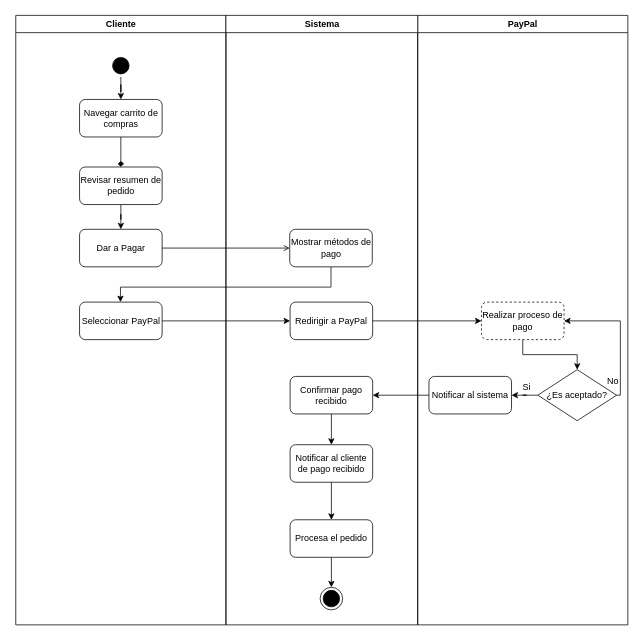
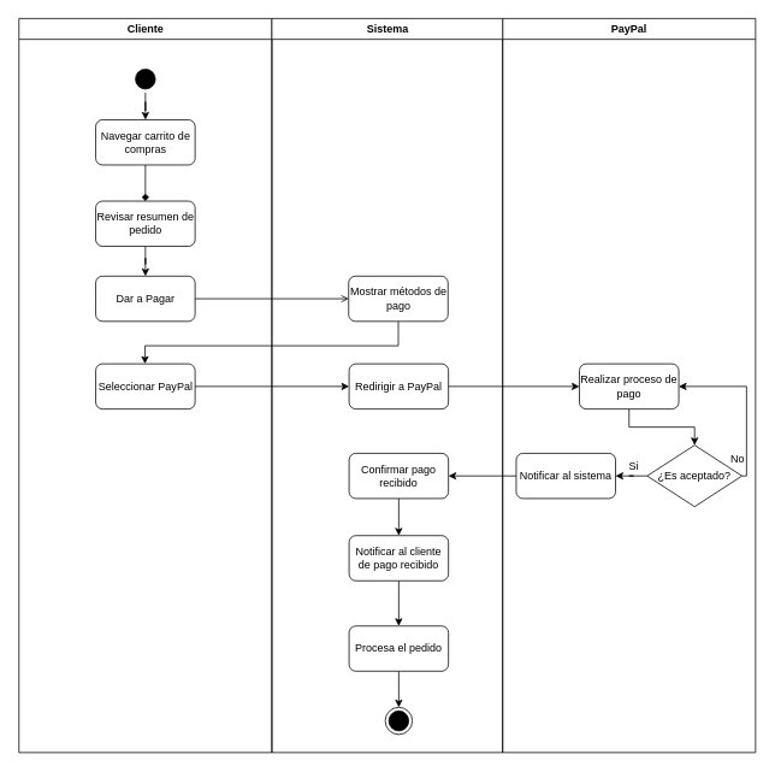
  <mxCell id="0" />
  <mxCell id="1" parent="0" />
  <mxCell id="2" value="Cliente" style="swimlane;whiteSpace=wrap" parent="1" vertex="1"><mxGeometry x="20.5" y="20" width="280" height="812" as="geometry" /></mxCell>
  <mxCell id="3" value="" style="edgeStyle=orthogonalEdgeStyle;rounded=0;orthogonalLoop=1;jettySize=auto;html=1;" edge="1" parent="2" source="4" target="6"><mxGeometry relative="1" as="geometry" /></mxCell>
  <mxCell id="4" value="" style="ellipse;shape=startState;fillColor=#000000;strokeColor=#000000;" parent="2" vertex="1"><mxGeometry x="125" y="52" width="30" height="30" as="geometry" /></mxCell>
  <mxCell id="5" value="" style="edgeStyle=orthogonalEdgeStyle;rounded=0;orthogonalLoop=1;jettySize=auto;html=1;endArrow=diamond;" edge="1" parent="2" source="6" target="8"><mxGeometry relative="1" as="geometry" /></mxCell>
  <mxCell id="6" value="Navegar carrito de compras" style="glass=0;rounded=1;whiteSpace=wrap;" parent="2" vertex="1"><mxGeometry x="85" y="112" width="110" height="50" as="geometry" /></mxCell>
  <mxCell id="7" value="" style="edgeStyle=orthogonalEdgeStyle;rounded=0;orthogonalLoop=1;jettySize=auto;html=1;" edge="1" parent="2" source="8" target="9"><mxGeometry relative="1" as="geometry" /></mxCell>
  <mxCell id="8" value="Revisar resumen de pedido" style="glass=0;rounded=1;whiteSpace=wrap;" vertex="1" parent="2"><mxGeometry x="85" y="202" width="110" height="50" as="geometry" /></mxCell>
  <mxCell id="9" value="Dar a Pagar" style="glass=0;rounded=1;whiteSpace=wrap;" vertex="1" parent="2"><mxGeometry x="85" y="285" width="110" height="50" as="geometry" /></mxCell>
  <mxCell id="10" value="Seleccionar PayPal" style="glass=0;rounded=1;whiteSpace=wrap;" vertex="1" parent="2"><mxGeometry x="85" y="382" width="110" height="50" as="geometry" /></mxCell>
  <mxCell id="11" value="PayPal" style="swimlane;whiteSpace=wrap" parent="1" vertex="1"><mxGeometry x="556" y="20" width="280" height="812" as="geometry" /></mxCell>
  <mxCell id="12" style="edgeStyle=orthogonalEdgeStyle;rounded=0;orthogonalLoop=1;jettySize=auto;html=1;" edge="1" parent="11" source="13" target="16"><mxGeometry relative="1" as="geometry" /></mxCell>
- <mxCell id="13" value="Realizar proceso de pago" style="glass=0;rounded=1;whiteSpace=wrap;dashed=1;" vertex="1" parent="11"><mxGeometry x="85" y="382" width="110" height="50" as="geometry" /></mxCell>
+ <mxCell id="13" value="Realizar proceso de pago" style="glass=0;rounded=1;whiteSpace=wrap;" vertex="1" parent="11"><mxGeometry x="85" y="382" width="110" height="50" as="geometry" /></mxCell>
  <mxCell id="14" style="edgeStyle=orthogonalEdgeStyle;rounded=0;orthogonalLoop=1;jettySize=auto;html=1;" edge="1" parent="11" source="16" target="13"><mxGeometry relative="1" as="geometry"><Array as="points"><mxPoint x="270" y="506" /><mxPoint x="270" y="407" /></Array></mxGeometry></mxCell>
  <mxCell id="15" style="edgeStyle=orthogonalEdgeStyle;rounded=0;orthogonalLoop=1;jettySize=auto;html=1;" edge="1" parent="11" source="16" target="17"><mxGeometry relative="1" as="geometry" /></mxCell>
  <mxCell id="16" value="¿Es aceptado?" style="rhombus;whiteSpace=wrap;html=1;" vertex="1" parent="11"><mxGeometry x="160" y="472" width="105" height="68" as="geometry" /></mxCell>
  <mxCell id="17" value="Notificar al sistema" style="glass=0;rounded=1;whiteSpace=wrap;" vertex="1" parent="11"><mxGeometry x="15" y="481" width="110" height="50" as="geometry" /></mxCell>
  <mxCell id="18" value="No" style="text;html=1;align=center;verticalAlign=middle;resizable=0;points=[];autosize=1;strokeColor=none;fillColor=none;" vertex="1" parent="11"><mxGeometry x="240" y="472" width="40" height="30" as="geometry" /></mxCell>
  <mxCell id="19" value="Si" style="text;html=1;align=center;verticalAlign=middle;resizable=0;points=[];autosize=1;strokeColor=none;fillColor=none;" vertex="1" parent="11"><mxGeometry x="130" y="481" width="30" height="30" as="geometry" /></mxCell>
  <mxCell id="20" style="edgeStyle=orthogonalEdgeStyle;rounded=0;orthogonalLoop=1;jettySize=auto;html=1;endArrow=open;" edge="1" parent="1" source="9" target="24"><mxGeometry relative="1" as="geometry" /></mxCell>
  <mxCell id="21" style="edgeStyle=orthogonalEdgeStyle;rounded=0;orthogonalLoop=1;jettySize=auto;html=1;" edge="1" parent="1" source="24" target="10"><mxGeometry relative="1" as="geometry"><Array as="points"><mxPoint x="440" y="382" /><mxPoint x="160" y="382" /></Array></mxGeometry></mxCell>
  <mxCell id="22" style="edgeStyle=orthogonalEdgeStyle;rounded=0;orthogonalLoop=1;jettySize=auto;html=1;" edge="1" parent="1" source="10" target="25"><mxGeometry relative="1" as="geometry" /></mxCell>
  <mxCell id="23" value="Sistema" style="swimlane;whiteSpace=wrap" parent="1" vertex="1"><mxGeometry x="300.5" y="20" width="255.5" height="812" as="geometry"><mxRectangle x="444.5" y="128" width="80" height="30" as="alternateBounds" /></mxGeometry></mxCell>
  <mxCell id="24" value="Mostrar métodos de pago" style="glass=0;rounded=1;whiteSpace=wrap;" vertex="1" parent="23"><mxGeometry x="85" y="285" width="110" height="50" as="geometry" /></mxCell>
  <mxCell id="25" value="Redirigir a PayPal" style="glass=0;rounded=1;whiteSpace=wrap;" vertex="1" parent="23"><mxGeometry x="85.5" y="382" width="110" height="50" as="geometry" /></mxCell>
  <mxCell id="26" style="edgeStyle=orthogonalEdgeStyle;rounded=0;orthogonalLoop=1;jettySize=auto;html=1;" edge="1" parent="23" source="27" target="29"><mxGeometry relative="1" as="geometry" /></mxCell>
  <mxCell id="27" value="Confirmar pago recibido" style="glass=0;rounded=1;whiteSpace=wrap;" vertex="1" parent="23"><mxGeometry x="85.5" y="481" width="110" height="50" as="geometry" /></mxCell>
  <mxCell id="28" style="edgeStyle=orthogonalEdgeStyle;rounded=0;orthogonalLoop=1;jettySize=auto;html=1;" edge="1" parent="23" source="29" target="31"><mxGeometry relative="1" as="geometry" /></mxCell>
  <mxCell id="29" value="Notificar al cliente de pago recibido" style="glass=0;rounded=1;whiteSpace=wrap;" vertex="1" parent="23"><mxGeometry x="85.5" y="572" width="110" height="50" as="geometry" /></mxCell>
  <mxCell id="30" style="edgeStyle=orthogonalEdgeStyle;rounded=0;orthogonalLoop=1;jettySize=auto;html=1;" edge="1" parent="23" source="31" target="32"><mxGeometry relative="1" as="geometry" /></mxCell>
  <mxCell id="31" value="Procesa el pedido" style="glass=0;rounded=1;whiteSpace=wrap;" vertex="1" parent="23"><mxGeometry x="85.5" y="672" width="110" height="50" as="geometry" /></mxCell>
  <mxCell id="32" value="" style="ellipse;shape=endState;fillColor=#000000;strokeColor=#000000;" parent="23" vertex="1"><mxGeometry x="125.5" y="762" width="30" height="30" as="geometry" /></mxCell>
  <mxCell id="33" style="edgeStyle=orthogonalEdgeStyle;rounded=0;orthogonalLoop=1;jettySize=auto;html=1;" edge="1" parent="1" source="25" target="13"><mxGeometry relative="1" as="geometry" /></mxCell>
  <mxCell id="34" style="edgeStyle=orthogonalEdgeStyle;rounded=0;orthogonalLoop=1;jettySize=auto;html=1;" edge="1" parent="1" source="17" target="27"><mxGeometry relative="1" as="geometry" /></mxCell>
